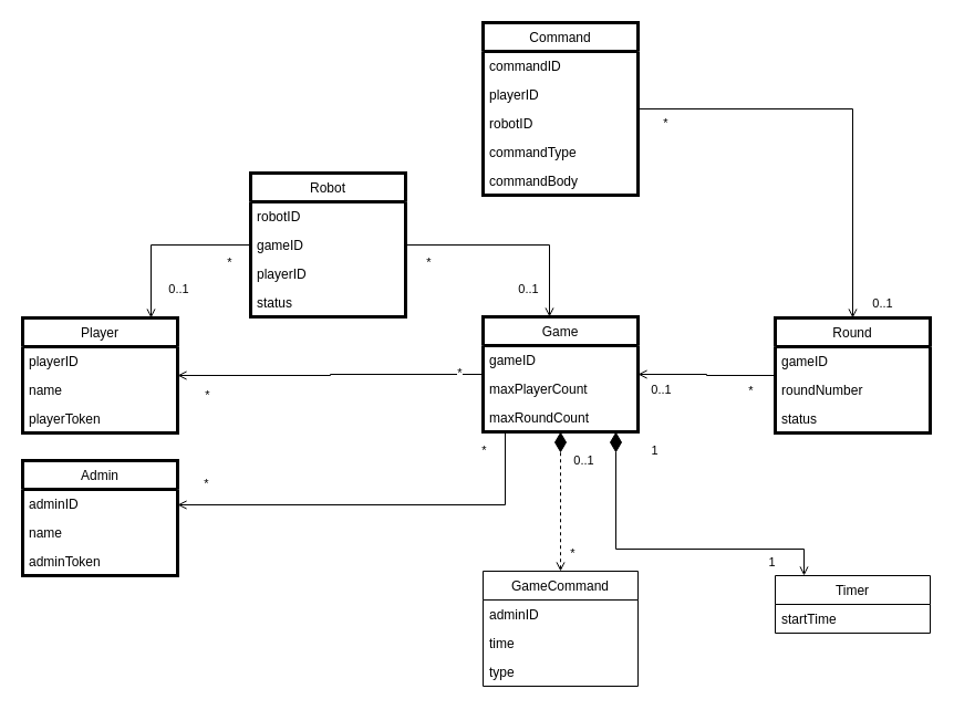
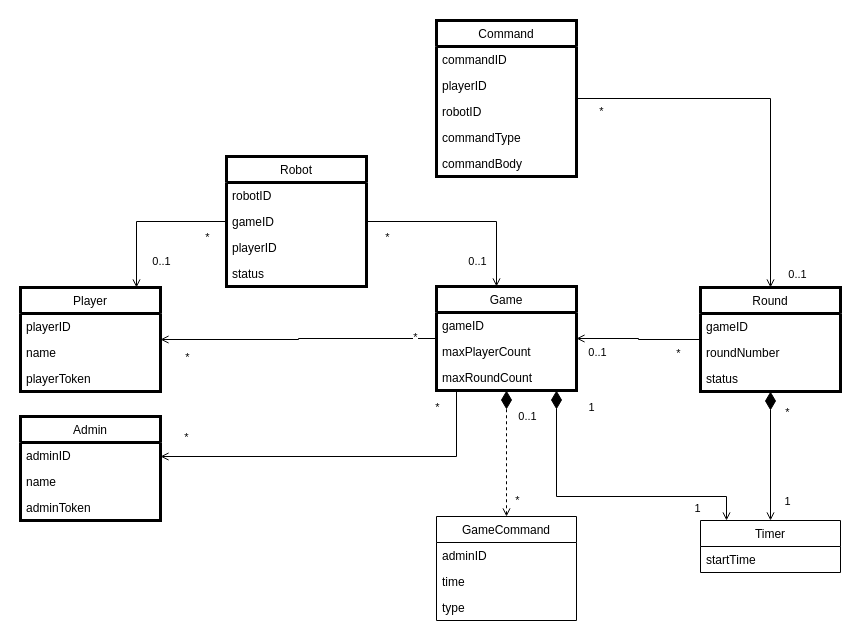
  <mxCell id="0" />
  <mxCell id="1" parent="0" />
  <mxCell id="2" value="Command" style="swimlane;fontStyle=0;childLayout=stackLayout;horizontal=1;startSize=26;fillColor=none;horizontalStack=0;resizeParent=1;resizeParentMax=0;resizeLast=0;collapsible=1;marginBottom=0;labelBackgroundColor=#FFFFFF;fontColor=default;strokeWidth=3;" parent="1" vertex="1"><mxGeometry x="436" y="20" width="140" height="156" as="geometry" /></mxCell>
  <mxCell id="3" value="commandID" style="text;strokeColor=none;fillColor=none;align=left;verticalAlign=top;spacingLeft=4;spacingRight=4;overflow=hidden;rotatable=0;points=[[0,0.5],[1,0.5]];portConstraint=eastwest;" parent="2" vertex="1"><mxGeometry y="26" width="140" height="26" as="geometry" /></mxCell>
  <mxCell id="4" value="playerID" style="text;strokeColor=none;fillColor=none;align=left;verticalAlign=top;spacingLeft=4;spacingRight=4;overflow=hidden;rotatable=0;points=[[0,0.5],[1,0.5]];portConstraint=eastwest;" parent="2" vertex="1"><mxGeometry y="52" width="140" height="26" as="geometry" /></mxCell>
  <mxCell id="5" value="robotID" style="text;strokeColor=none;fillColor=none;align=left;verticalAlign=top;spacingLeft=4;spacingRight=4;overflow=hidden;rotatable=0;points=[[0,0.5],[1,0.5]];portConstraint=eastwest;labelBackgroundColor=#FFFFFF;fontColor=default;" parent="2" vertex="1"><mxGeometry y="78" width="140" height="26" as="geometry" /></mxCell>
  <mxCell id="6" value="commandType" style="text;strokeColor=none;fillColor=none;align=left;verticalAlign=top;spacingLeft=4;spacingRight=4;overflow=hidden;rotatable=0;points=[[0,0.5],[1,0.5]];portConstraint=eastwest;labelBackgroundColor=#FFFFFF;fontColor=default;" parent="2" vertex="1"><mxGeometry y="104" width="140" height="26" as="geometry" /></mxCell>
  <mxCell id="7" value="commandBody" style="text;strokeColor=none;fillColor=none;align=left;verticalAlign=top;spacingLeft=4;spacingRight=4;overflow=hidden;rotatable=0;points=[[0,0.5],[1,0.5]];portConstraint=eastwest;" parent="2" vertex="1"><mxGeometry y="130" width="140" height="26" as="geometry" /></mxCell>
  <mxCell id="8" style="edgeStyle=orthogonalEdgeStyle;rounded=0;orthogonalLoop=1;jettySize=auto;html=1;endArrow=open;endFill=0;startArrow=none;startFill=0;" parent="1" source="28" target="24" edge="1"><mxGeometry relative="1" as="geometry"><mxPoint x="666" y="313" as="sourcePoint" /><mxPoint x="586" y="313" as="targetPoint" /></mxGeometry></mxCell>
  <mxCell id="9" value="0..1" style="edgeLabel;html=1;align=center;verticalAlign=middle;resizable=0;points=[];" parent="8" vertex="1" connectable="0"><mxGeometry x="0.595" y="3" relative="1" as="geometry"><mxPoint x="-5" y="10" as="offset" /></mxGeometry></mxCell>
  <mxCell id="10" value="*" style="edgeLabel;html=1;align=center;verticalAlign=middle;resizable=0;points=[];" parent="8" vertex="1" connectable="0"><mxGeometry x="-0.637" relative="1" as="geometry"><mxPoint y="13" as="offset" /></mxGeometry></mxCell>
  <mxCell id="11" style="edgeStyle=orthogonalEdgeStyle;rounded=0;orthogonalLoop=1;jettySize=auto;html=1;endArrow=open;endFill=0;exitX=1;exitY=0.5;exitDx=0;exitDy=0;" parent="1" source="2" target="28" edge="1"><mxGeometry relative="1" as="geometry"><mxPoint x="476" y="162" as="sourcePoint" /><mxPoint x="770" y="256" as="targetPoint" /></mxGeometry></mxCell>
  <mxCell id="12" value="0..1" style="edgeLabel;html=1;align=center;verticalAlign=middle;resizable=0;points=[];" parent="11" vertex="1" connectable="0"><mxGeometry x="0.927" y="-1" relative="1" as="geometry"><mxPoint x="27" as="offset" /></mxGeometry></mxCell>
  <mxCell id="13" value="*" style="edgeLabel;html=1;align=center;verticalAlign=middle;resizable=0;points=[];" vertex="1" connectable="0" parent="11"><mxGeometry x="-0.816" y="-1" relative="1" as="geometry"><mxPoint x="-11" y="11" as="offset" /></mxGeometry></mxCell>
  <mxCell id="14" value="Player" style="swimlane;fontStyle=0;childLayout=stackLayout;horizontal=1;startSize=26;fillColor=none;horizontalStack=0;resizeParent=1;resizeParentMax=0;resizeLast=0;collapsible=1;marginBottom=0;labelBackgroundColor=#FFFFFF;fontColor=default;strokeWidth=3;" parent="1" vertex="1"><mxGeometry x="20" y="287" width="140" height="104" as="geometry" /></mxCell>
  <mxCell id="15" value="playerID" style="text;strokeColor=none;fillColor=none;align=left;verticalAlign=top;spacingLeft=4;spacingRight=4;overflow=hidden;rotatable=0;points=[[0,0.5],[1,0.5]];portConstraint=eastwest;" parent="14" vertex="1"><mxGeometry y="26" width="140" height="26" as="geometry" /></mxCell>
  <mxCell id="16" value="name" style="text;strokeColor=none;fillColor=none;align=left;verticalAlign=top;spacingLeft=4;spacingRight=4;overflow=hidden;rotatable=0;points=[[0,0.5],[1,0.5]];portConstraint=eastwest;labelBackgroundColor=#FFFFFF;fontColor=default;" parent="14" vertex="1"><mxGeometry y="52" width="140" height="26" as="geometry" /></mxCell>
  <mxCell id="17" value="playerToken" style="text;strokeColor=none;fillColor=none;align=left;verticalAlign=top;spacingLeft=4;spacingRight=4;overflow=hidden;rotatable=0;points=[[0,0.5],[1,0.5]];portConstraint=eastwest;" parent="14" vertex="1"><mxGeometry y="78" width="140" height="26" as="geometry" /></mxCell>
  <mxCell id="18" style="edgeStyle=orthogonalEdgeStyle;rounded=0;orthogonalLoop=1;jettySize=auto;html=1;endArrow=open;endFill=0;" edge="1" parent="1" source="24" target="14"><mxGeometry relative="1" as="geometry" /></mxCell>
  <mxCell id="19" value="*" style="edgeLabel;html=1;align=center;verticalAlign=middle;resizable=0;points=[];" vertex="1" connectable="0" parent="18"><mxGeometry x="-0.841" y="-2" relative="1" as="geometry"><mxPoint as="offset" /></mxGeometry></mxCell>
  <mxCell id="20" value="*" style="edgeLabel;html=1;align=center;verticalAlign=middle;resizable=0;points=[];" vertex="1" connectable="0" parent="18"><mxGeometry x="0.805" y="2" relative="1" as="geometry"><mxPoint x="-1" y="15" as="offset" /></mxGeometry></mxCell>
  <mxCell id="21" style="edgeStyle=orthogonalEdgeStyle;rounded=0;orthogonalLoop=1;jettySize=auto;html=1;endArrow=open;endFill=0;" edge="1" parent="1" source="24" target="32"><mxGeometry relative="1" as="geometry"><Array as="points"><mxPoint x="456" y="456" /></Array></mxGeometry></mxCell>
  <mxCell id="22" value="*" style="edgeLabel;html=1;align=center;verticalAlign=middle;resizable=0;points=[];" vertex="1" connectable="0" parent="21"><mxGeometry x="-0.492" y="-1" relative="1" as="geometry"><mxPoint x="6" y="-49" as="offset" /></mxGeometry></mxCell>
  <mxCell id="23" value="*" style="edgeLabel;html=1;align=center;verticalAlign=middle;resizable=0;points=[];" vertex="1" connectable="0" parent="21"><mxGeometry x="0.751" y="-1" relative="1" as="geometry"><mxPoint x="-19" y="-19" as="offset" /></mxGeometry></mxCell>
  <mxCell id="24" value="Game" style="swimlane;fontStyle=0;childLayout=stackLayout;horizontal=1;startSize=26;fillColor=none;horizontalStack=0;resizeParent=1;resizeParentMax=0;resizeLast=0;collapsible=1;marginBottom=0;labelBackgroundColor=#FFFFFF;fontColor=default;strokeWidth=3;" parent="1" vertex="1"><mxGeometry x="436" y="286" width="140" height="104" as="geometry"><mxRectangle x="300" y="251" width="70" height="26" as="alternateBounds" /></mxGeometry></mxCell>
  <mxCell id="25" value="gameID" style="text;strokeColor=none;fillColor=none;align=left;verticalAlign=top;spacingLeft=4;spacingRight=4;overflow=hidden;rotatable=0;points=[[0,0.5],[1,0.5]];portConstraint=eastwest;" vertex="1" parent="24"><mxGeometry y="26" width="140" height="26" as="geometry" /></mxCell>
  <mxCell id="26" value="maxPlayerCount" style="text;strokeColor=none;fillColor=none;align=left;verticalAlign=top;spacingLeft=4;spacingRight=4;overflow=hidden;rotatable=0;points=[[0,0.5],[1,0.5]];portConstraint=eastwest;" parent="24" vertex="1"><mxGeometry y="52" width="140" height="26" as="geometry" /></mxCell>
  <mxCell id="27" value="maxRoundCount" style="text;strokeColor=none;fillColor=none;align=left;verticalAlign=top;spacingLeft=4;spacingRight=4;overflow=hidden;rotatable=0;points=[[0,0.5],[1,0.5]];portConstraint=eastwest;" parent="24" vertex="1"><mxGeometry y="78" width="140" height="26" as="geometry" /></mxCell>
  <mxCell id="28" value="Round" style="swimlane;fontStyle=0;childLayout=stackLayout;horizontal=1;startSize=26;fillColor=none;horizontalStack=0;resizeParent=1;resizeParentMax=0;resizeLast=0;collapsible=1;marginBottom=0;labelBackgroundColor=#FFFFFF;fontColor=default;strokeWidth=3;" parent="1" vertex="1"><mxGeometry x="700" y="287" width="140" height="104" as="geometry" /></mxCell>
  <mxCell id="29" value="gameID" style="text;strokeColor=none;fillColor=none;align=left;verticalAlign=top;spacingLeft=4;spacingRight=4;overflow=hidden;rotatable=0;points=[[0,0.5],[1,0.5]];portConstraint=eastwest;" vertex="1" parent="28"><mxGeometry y="26" width="140" height="26" as="geometry" /></mxCell>
  <mxCell id="30" value="roundNumber" style="text;strokeColor=none;fillColor=none;align=left;verticalAlign=top;spacingLeft=4;spacingRight=4;overflow=hidden;rotatable=0;points=[[0,0.5],[1,0.5]];portConstraint=eastwest;labelBackgroundColor=#FFFFFF;fontColor=default;" parent="28" vertex="1"><mxGeometry y="52" width="140" height="26" as="geometry" /></mxCell>
  <mxCell id="31" value="status" style="text;strokeColor=none;fillColor=none;align=left;verticalAlign=top;spacingLeft=4;spacingRight=4;overflow=hidden;rotatable=0;points=[[0,0.5],[1,0.5]];portConstraint=eastwest;" parent="28" vertex="1"><mxGeometry y="78" width="140" height="26" as="geometry" /></mxCell>
  <mxCell id="32" value="Admin" style="swimlane;fontStyle=0;childLayout=stackLayout;horizontal=1;startSize=26;fillColor=none;horizontalStack=0;resizeParent=1;resizeParentMax=0;resizeLast=0;collapsible=1;marginBottom=0;labelBackgroundColor=#FFFFFF;fontColor=default;strokeWidth=3;" parent="1" vertex="1"><mxGeometry x="20" y="416" width="140" height="104" as="geometry" /></mxCell>
  <mxCell id="33" value="adminID" style="text;strokeColor=none;fillColor=none;align=left;verticalAlign=top;spacingLeft=4;spacingRight=4;overflow=hidden;rotatable=0;points=[[0,0.5],[1,0.5]];portConstraint=eastwest;labelBackgroundColor=#FFFFFF;fontColor=default;" parent="32" vertex="1"><mxGeometry y="26" width="140" height="26" as="geometry" /></mxCell>
  <mxCell id="34" value="name" style="text;strokeColor=none;fillColor=none;align=left;verticalAlign=top;spacingLeft=4;spacingRight=4;overflow=hidden;rotatable=0;points=[[0,0.5],[1,0.5]];portConstraint=eastwest;" parent="32" vertex="1"><mxGeometry y="52" width="140" height="26" as="geometry" /></mxCell>
  <mxCell id="35" value="adminToken" style="text;strokeColor=none;fillColor=none;align=left;verticalAlign=top;spacingLeft=4;spacingRight=4;overflow=hidden;rotatable=0;points=[[0,0.5],[1,0.5]];portConstraint=eastwest;" parent="32" vertex="1"><mxGeometry y="78" width="140" height="26" as="geometry" /></mxCell>
  <mxCell id="36" style="edgeStyle=orthogonalEdgeStyle;rounded=0;orthogonalLoop=1;jettySize=auto;html=1;endArrow=diamondThin;endFill=1;endSize=16;exitX=0.5;exitY=0;exitDx=0;exitDy=0;startArrow=open;startFill=0;dashed=1;" parent="1" source="39" target="24" edge="1"><mxGeometry relative="1" as="geometry"><mxPoint x="506" y="516" as="sourcePoint" /></mxGeometry></mxCell>
  <mxCell id="37" value="0..1" style="edgeLabel;html=1;align=center;verticalAlign=middle;resizable=0;points=[];" parent="36" vertex="1" connectable="0"><mxGeometry x="0.568" y="-1" relative="1" as="geometry"><mxPoint x="19" y="-2" as="offset" /></mxGeometry></mxCell>
  <mxCell id="38" value="*" style="edgeLabel;html=1;align=center;verticalAlign=middle;resizable=0;points=[];" parent="36" vertex="1" connectable="0"><mxGeometry x="-0.728" y="-4" relative="1" as="geometry"><mxPoint x="6" as="offset" /></mxGeometry></mxCell>
  <mxCell id="39" value="GameCommand" style="swimlane;fontStyle=0;childLayout=stackLayout;horizontal=1;startSize=26;fillColor=none;horizontalStack=0;resizeParent=1;resizeParentMax=0;resizeLast=0;collapsible=1;marginBottom=0;strokeWidth=1;" parent="1" vertex="1"><mxGeometry x="436" y="516" width="140" height="104" as="geometry" /></mxCell>
  <mxCell id="40" value="adminID" style="text;strokeColor=none;fillColor=none;align=left;verticalAlign=top;spacingLeft=4;spacingRight=4;overflow=hidden;rotatable=0;points=[[0,0.5],[1,0.5]];portConstraint=eastwest;" parent="39" vertex="1"><mxGeometry y="26" width="140" height="26" as="geometry" /></mxCell>
  <mxCell id="41" value="time" style="text;strokeColor=none;fillColor=none;align=left;verticalAlign=top;spacingLeft=4;spacingRight=4;overflow=hidden;rotatable=0;points=[[0,0.5],[1,0.5]];portConstraint=eastwest;" parent="39" vertex="1"><mxGeometry y="52" width="140" height="26" as="geometry" /></mxCell>
  <mxCell id="42" value="type" style="text;strokeColor=none;fillColor=none;align=left;verticalAlign=top;spacingLeft=4;spacingRight=4;overflow=hidden;rotatable=0;points=[[0,0.5],[1,0.5]];portConstraint=eastwest;" parent="39" vertex="1"><mxGeometry y="78" width="140" height="26" as="geometry" /></mxCell>
+ <mxCell id="43" style="edgeStyle=orthogonalEdgeStyle;rounded=0;orthogonalLoop=1;jettySize=auto;html=1;endArrow=diamondThin;endFill=1;endSize=16;startArrow=open;startFill=0;" parent="1" source="49" target="28" edge="1"><mxGeometry relative="1" as="geometry" /></mxCell>
+ <mxCell id="44" value="1" style="edgeLabel;html=1;align=center;verticalAlign=middle;resizable=0;points=[];" parent="43" vertex="1" connectable="0"><mxGeometry x="-0.677" y="-3" relative="1" as="geometry"><mxPoint x="13" y="1" as="offset" /></mxGeometry></mxCell>
+ <mxCell id="45" value="*" style="edgeLabel;html=1;align=center;verticalAlign=middle;resizable=0;points=[];" parent="43" vertex="1" connectable="0"><mxGeometry x="0.69" relative="1" as="geometry"><mxPoint x="16" as="offset" /></mxGeometry></mxCell>
  <mxCell id="46" style="edgeStyle=orthogonalEdgeStyle;rounded=0;orthogonalLoop=1;jettySize=auto;html=1;endArrow=diamondThin;endFill=1;endSize=16;startArrow=open;startFill=0;" parent="1" source="49" target="24" edge="1"><mxGeometry relative="1" as="geometry"><Array as="points"><mxPoint x="726" y="496" /><mxPoint x="556" y="496" /></Array></mxGeometry></mxCell>
  <mxCell id="47" value="1" style="edgeLabel;html=1;align=center;verticalAlign=middle;resizable=0;points=[];" parent="46" vertex="1" connectable="0"><mxGeometry x="-0.391" y="-2" relative="1" as="geometry"><mxPoint x="-69" y="-88" as="offset" /></mxGeometry></mxCell>
  <mxCell id="48" value="1" style="edgeLabel;html=1;align=center;verticalAlign=middle;resizable=0;points=[];" parent="46" vertex="1" connectable="0"><mxGeometry x="-0.885" y="2" relative="1" as="geometry"><mxPoint x="-28" y="4" as="offset" /></mxGeometry></mxCell>
  <mxCell id="49" value="Timer" style="swimlane;fontStyle=0;childLayout=stackLayout;horizontal=1;startSize=26;fillColor=none;horizontalStack=0;resizeParent=1;resizeParentMax=0;resizeLast=0;collapsible=1;marginBottom=0;strokeWidth=1;" parent="1" vertex="1"><mxGeometry x="700" y="520" width="140" height="52" as="geometry" /></mxCell>
  <mxCell id="50" value="startTime" style="text;strokeColor=none;fillColor=none;align=left;verticalAlign=top;spacingLeft=4;spacingRight=4;overflow=hidden;rotatable=0;points=[[0,0.5],[1,0.5]];portConstraint=eastwest;" parent="49" vertex="1"><mxGeometry y="26" width="140" height="26" as="geometry" /></mxCell>
  <mxCell id="51" style="edgeStyle=orthogonalEdgeStyle;rounded=0;orthogonalLoop=1;jettySize=auto;html=1;endArrow=open;endFill=0;" edge="1" parent="1" source="57" target="24"><mxGeometry relative="1" as="geometry"><Array as="points"><mxPoint x="496" y="221" /></Array></mxGeometry></mxCell>
  <mxCell id="52" value="0..1" style="edgeLabel;html=1;align=center;verticalAlign=middle;resizable=0;points=[];" vertex="1" connectable="0" parent="51"><mxGeometry x="-0.569" y="-2" relative="1" as="geometry"><mxPoint x="68" y="37" as="offset" /></mxGeometry></mxCell>
  <mxCell id="53" value="*" style="edgeLabel;html=1;align=center;verticalAlign=middle;resizable=0;points=[];" vertex="1" connectable="0" parent="51"><mxGeometry x="-0.538" y="3" relative="1" as="geometry"><mxPoint x="-25" y="18" as="offset" /></mxGeometry></mxCell>
  <mxCell id="54" style="edgeStyle=orthogonalEdgeStyle;rounded=0;orthogonalLoop=1;jettySize=auto;html=1;endArrow=open;endFill=0;" edge="1" parent="1" source="57" target="14"><mxGeometry relative="1" as="geometry"><Array as="points"><mxPoint y="221" x="136" /></Array></mxGeometry></mxCell>
  <mxCell id="55" value="0..1" style="edgeLabel;html=1;align=center;verticalAlign=middle;resizable=0;points=[];" vertex="1" connectable="0" parent="54"><mxGeometry x="0.679" y="1" relative="1" as="geometry"><mxPoint x="23" y="-2" as="offset" /></mxGeometry></mxCell>
  <mxCell id="56" value="*" style="edgeLabel;html=1;align=center;verticalAlign=middle;resizable=0;points=[];" vertex="1" connectable="0" parent="54"><mxGeometry x="-0.128" y="2" relative="1" as="geometry"><mxPoint x="48" y="13" as="offset" /></mxGeometry></mxCell>
  <mxCell id="57" value="Robot" style="swimlane;fontStyle=0;childLayout=stackLayout;horizontal=1;startSize=26;fillColor=none;horizontalStack=0;resizeParent=1;resizeParentMax=0;resizeLast=0;collapsible=1;marginBottom=0;strokeWidth=3;" vertex="1" parent="1"><mxGeometry x="226" y="156" width="140" height="130" as="geometry" /></mxCell>
  <mxCell id="58" value="robotID" style="text;strokeColor=none;fillColor=none;align=left;verticalAlign=top;spacingLeft=4;spacingRight=4;overflow=hidden;rotatable=0;points=[[0,0.5],[1,0.5]];portConstraint=eastwest;" vertex="1" parent="57"><mxGeometry y="26" width="140" height="26" as="geometry" /></mxCell>
  <mxCell id="59" value="gameID" style="text;strokeColor=none;fillColor=none;align=left;verticalAlign=top;spacingLeft=4;spacingRight=4;overflow=hidden;rotatable=0;points=[[0,0.5],[1,0.5]];portConstraint=eastwest;" vertex="1" parent="57"><mxGeometry y="52" width="140" height="26" as="geometry" /></mxCell>
  <mxCell id="60" value="playerID" style="text;strokeColor=none;fillColor=none;align=left;verticalAlign=top;spacingLeft=4;spacingRight=4;overflow=hidden;rotatable=0;points=[[0,0.5],[1,0.5]];portConstraint=eastwest;" vertex="1" parent="57"><mxGeometry y="78" width="140" height="26" as="geometry" /></mxCell>
  <mxCell id="61" value="status" style="text;strokeColor=none;fillColor=none;align=left;verticalAlign=top;spacingLeft=4;spacingRight=4;overflow=hidden;rotatable=0;points=[[0,0.5],[1,0.5]];portConstraint=eastwest;" vertex="1" parent="57"><mxGeometry y="104" width="140" height="26" as="geometry" /></mxCell>
